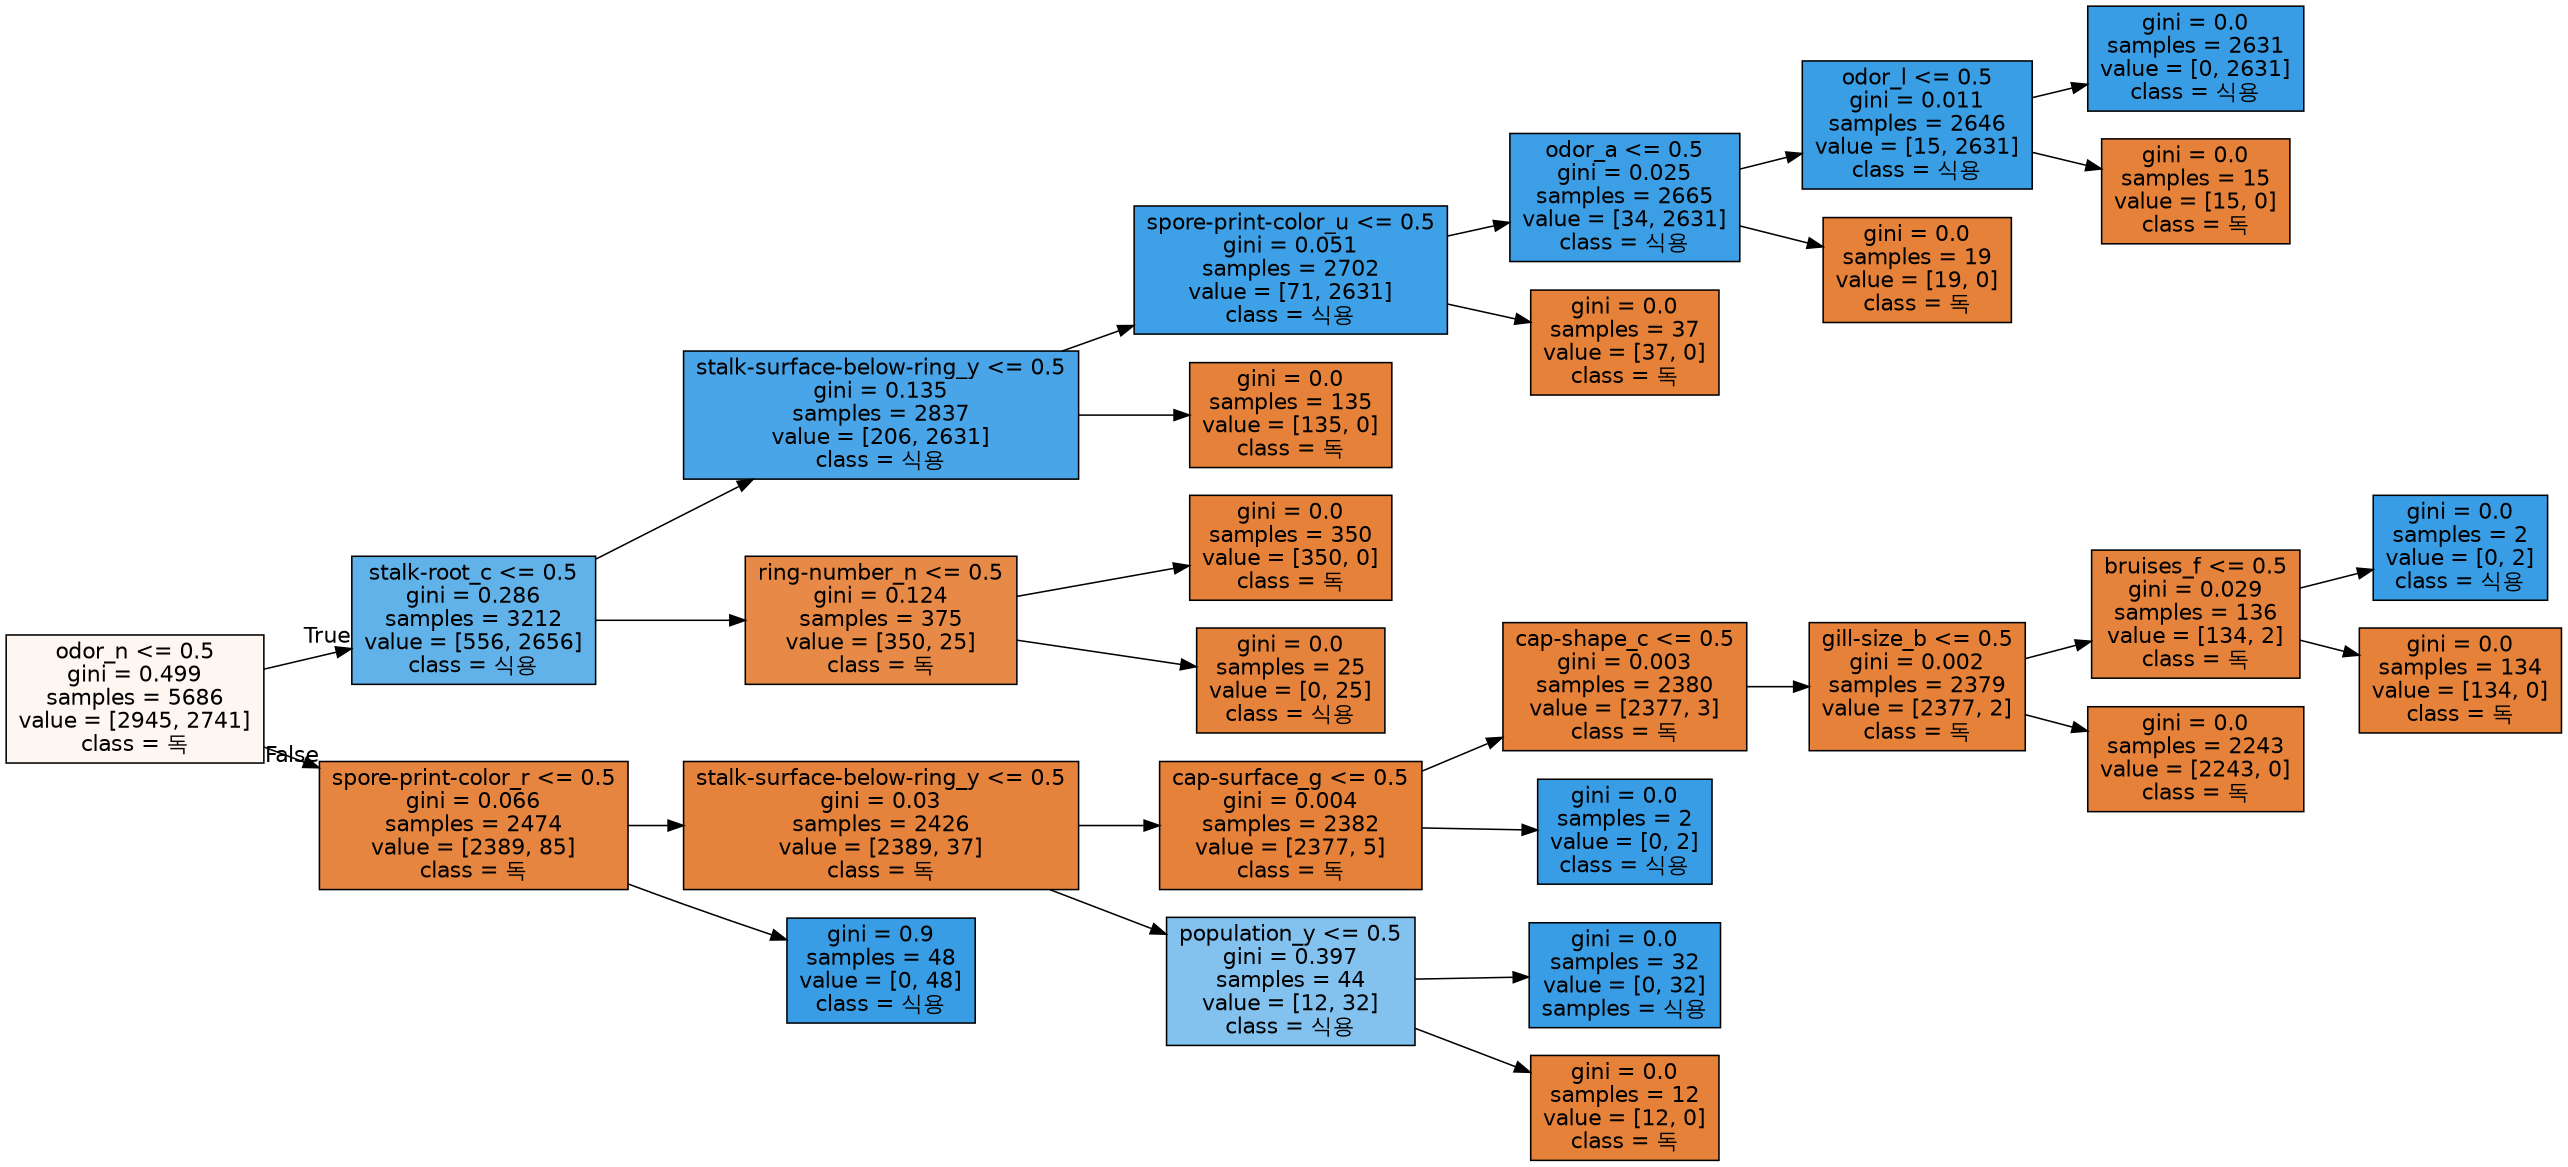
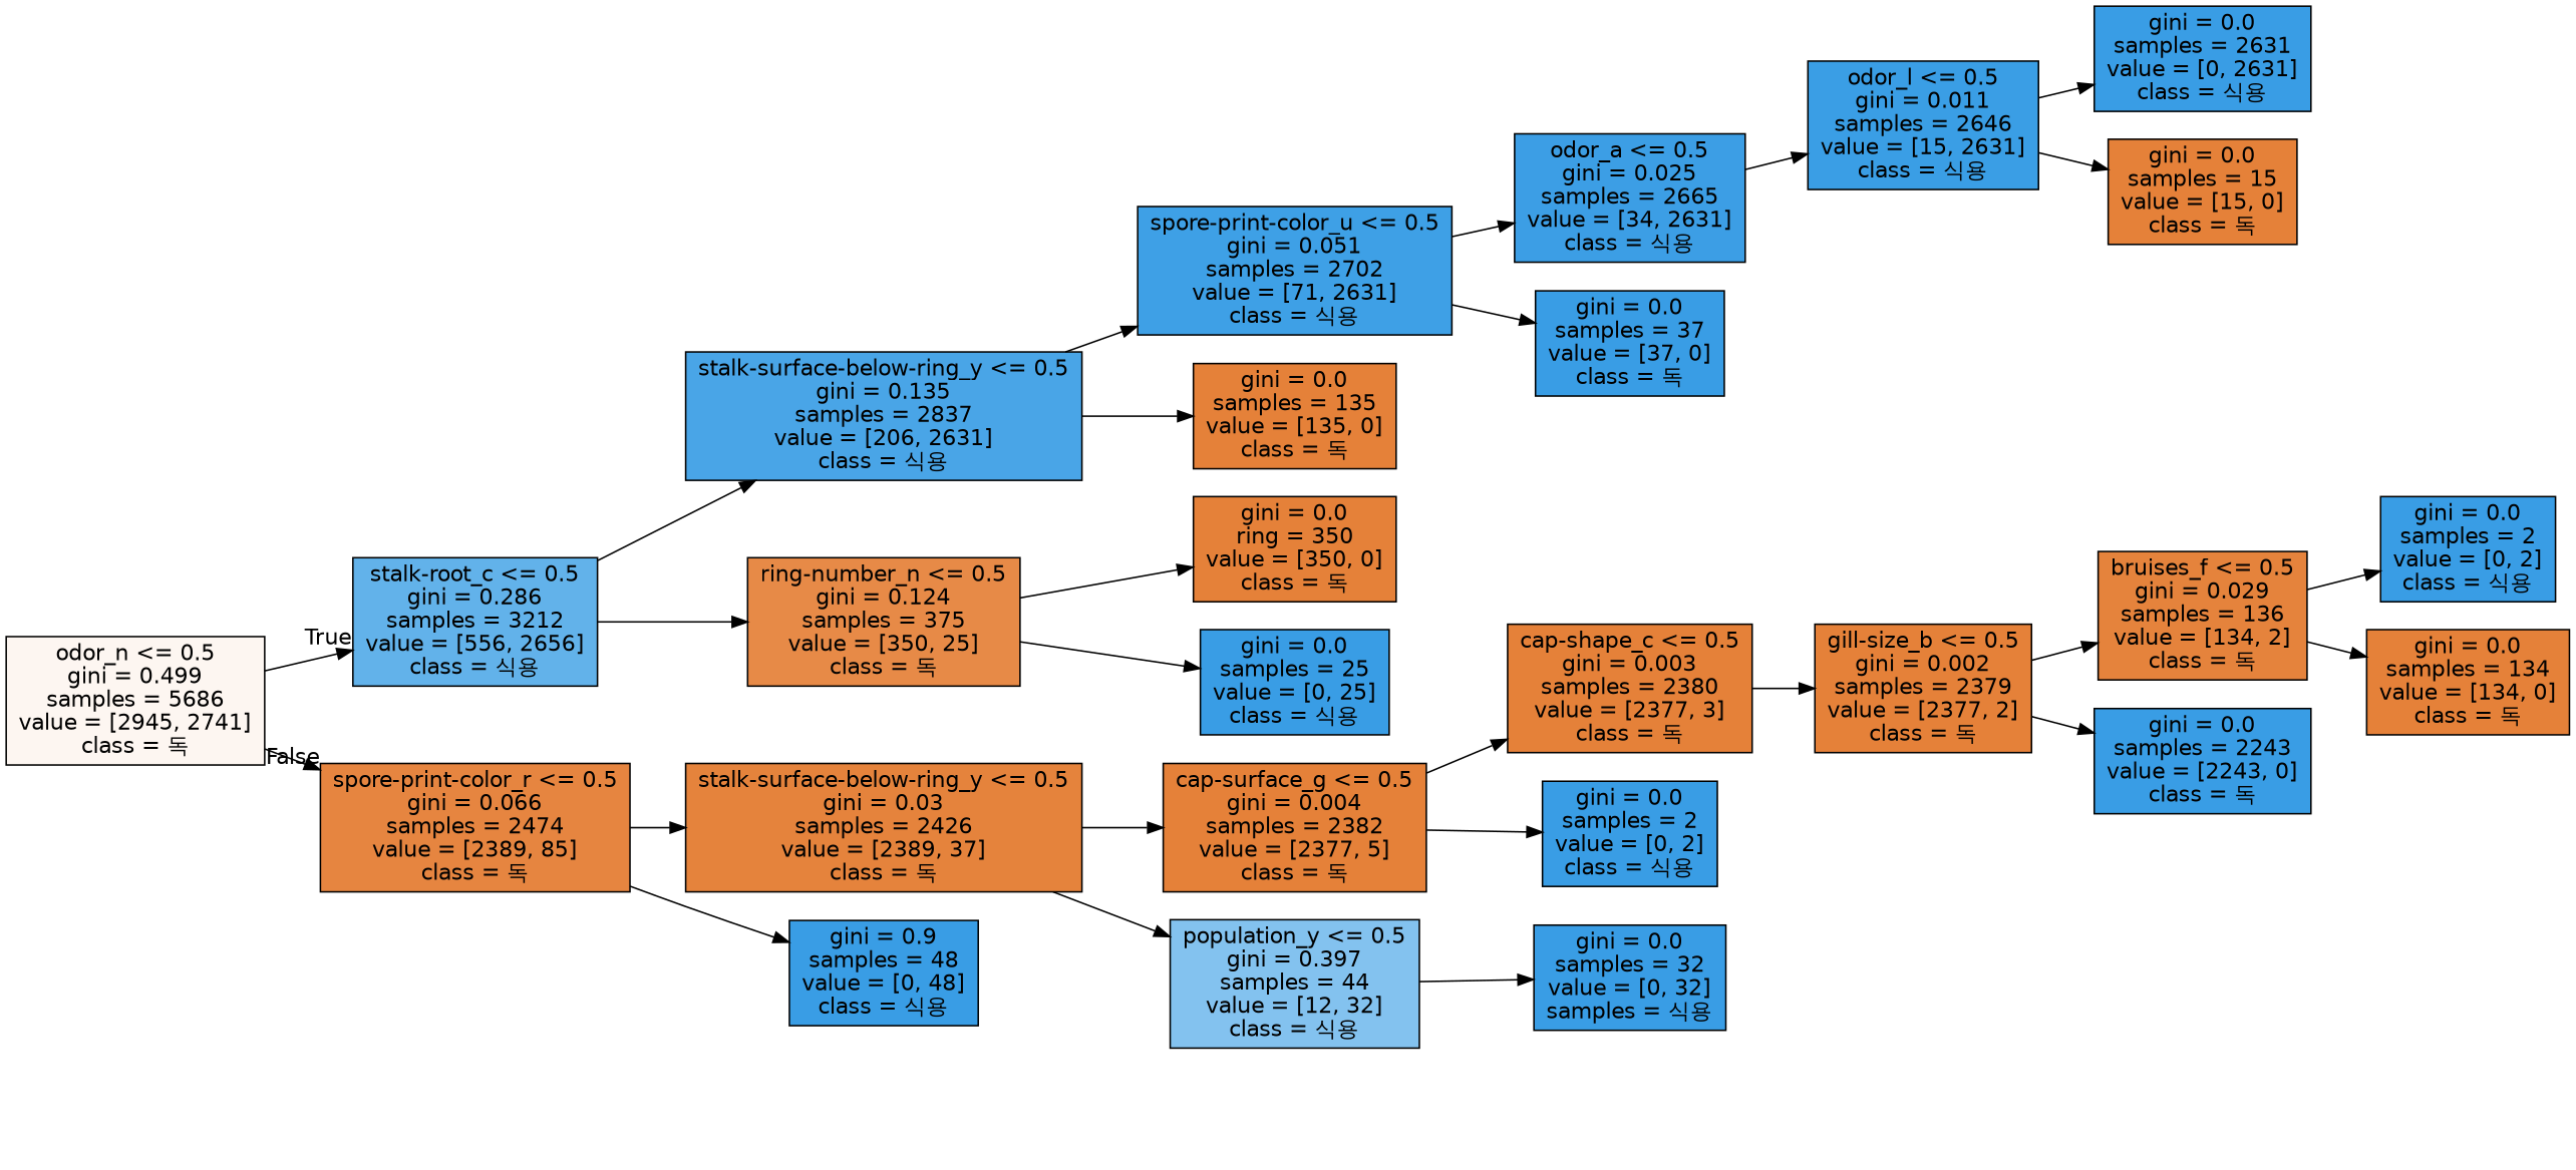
  digraph {
    rankdir=LR
    node [color=black fillcolor="#e58139" fontname=helvetica shape=box style=filled]
    edge [fontname=helvetica]
    n1 [fillcolor="#fdf6f1" label="odor_n <= 0.5\ngini = 0.499\nsamples = 5686\nvalue = [2945, 2741]\nclass = 독"]
    n2 [fillcolor="#62b2ea" label="stalk-root_c <= 0.5\ngini = 0.286\nsamples = 3212\nvalue = [556, 2656]\nclass = 식용"]
    n3 [fillcolor="#e68540" label="spore-print-color_r <= 0.5\ngini = 0.066\nsamples = 2474\nvalue = [2389, 85]\nclass = 독"]
    n4 [fillcolor="#49a5e7" label="stalk-surface-below-ring_y <= 0.5\ngini = 0.135\nsamples = 2837\nvalue = [206, 2631]\nclass = 식용"]
    n5 [fillcolor="#e78a47" label="ring-number_n <= 0.5\ngini = 0.124\nsamples = 375\nvalue = [350, 25]\nclass = 독"]
    n6 [fillcolor="#e5833c" label="stalk-surface-below-ring_y <= 0.5\ngini = 0.03\nsamples = 2426\nvalue = [2389, 37]\nclass = 독"]
    n7 [fillcolor="#399de5" label="gini = 0.9\nsamples = 48\nvalue = [0, 48]\nclass = 식용"]
    n8 [fillcolor="#3ea0e6" label="spore-print-color_u <= 0.5\ngini = 0.051\nsamples = 2702\nvalue = [71, 2631]\nclass = 식용"]
    n9 [label="gini = 0.0\nsamples = 135\nvalue = [135, 0]\nclass = 독"]
-   n10 [label="gini = 0.0\nsamples = 350\nvalue = [350, 0]\nclass = 독"]
-   n11 [fillcolor="#e5833c" label="gini = 0.0\nsamples = 25\nvalue = [0, 25]\nclass = 식용"]
+   n10 [label="gini = 0.0\nring = 350\nvalue = [350, 0]\nclass = 독"]
+   n11 [fillcolor="#399de5" label="gini = 0.0\nsamples = 25\nvalue = [0, 25]\nclass = 식용"]
    n12 [fillcolor="#3c9ee5" label="odor_a <= 0.5\ngini = 0.025\nsamples = 2665\nvalue = [34, 2631]\nclass = 식용"]
-   n13 [label="gini = 0.0\nsamples = 37\nvalue = [37, 0]\nclass = 독"]
+   n13 [fillcolor="#399de5" label="gini = 0.0\nsamples = 37\nvalue = [37, 0]\nclass = 독"]
    n14 [fillcolor="#3a9ee5" label="odor_l <= 0.5\ngini = 0.011\nsamples = 2646\nvalue = [15, 2631]\nclass = 식용"]
-   n15 [label="gini = 0.0\nsamples = 19\nvalue = [19, 0]\nclass = 독"]
    n16 [fillcolor="#399de5" label="gini = 0.0\nsamples = 2631\nvalue = [0, 2631]\nclass = 식용"]
    n17 [label="gini = 0.0\nsamples = 15\nvalue = [15, 0]\nclass = 독"]
    n18 [label="cap-surface_g <= 0.5\ngini = 0.004\nsamples = 2382\nvalue = [2377, 5]\nclass = 독"]
    n19 [fillcolor="#83c2ef" label="population_y <= 0.5\ngini = 0.397\nsamples = 44\nvalue = [12, 32]\nclass = 식용"]
    n20 [label="cap-shape_c <= 0.5\ngini = 0.003\nsamples = 2380\nvalue = [2377, 3]\nclass = 독"]
    n21 [fillcolor="#399de5" label="gini = 0.0\nsamples = 2\nvalue = [0, 2]\nclass = 식용"]
    n22 [fillcolor="#399de5" label="gini = 0.0\nsamples = 32\nvalue = [0, 32]\nsamples = 식용"]
-   n23 [label="gini = 0.0\nsamples = 12\nvalue = [12, 0]\nclass = 독"]
    n24 [label="gill-size_b <= 0.5\ngini = 0.002\nsamples = 2379\nvalue = [2377, 2]\nclass = 독"]
    n25 [fillcolor="#e5833c" label="bruises_f <= 0.5\ngini = 0.029\nsamples = 136\nvalue = [134, 2]\nclass = 독"]
-   n26 [label="gini = 0.0\nsamples = 2243\nvalue = [2243, 0]\nclass = 독"]
+   n26 [fillcolor="#399de5" label="gini = 0.0\nsamples = 2243\nvalue = [2243, 0]\nclass = 독"]
    n27 [fillcolor="#399de5" label="gini = 0.0\nsamples = 2\nvalue = [0, 2]\nclass = 식용"]
    n28 [label="gini = 0.0\nsamples = 134\nvalue = [134, 0]\nclass = 독"]
    n1 -> n2 [headlabel=True labelangle=45 labeldistance=2.5]
    n1 -> n3 [headlabel=False labelangle=-45 labeldistance=2.5]
    n2 -> n4
    n2 -> n5
    n3 -> n6
    n3 -> n7
    n4 -> n8
    n4 -> n9
    n5 -> n10
    n5 -> n11
    n6 -> n18
    n6 -> n19
    n8 -> n12
    n8 -> n13
    n12 -> n14
-   n12 -> n15
    n14 -> n16
    n14 -> n17
    n18 -> n20
    n18 -> n21
    n19 -> n22
-   n19 -> n23
    n20 -> n24
    n24 -> n25
    n24 -> n26
    n25 -> n27
    n25 -> n28
  }
